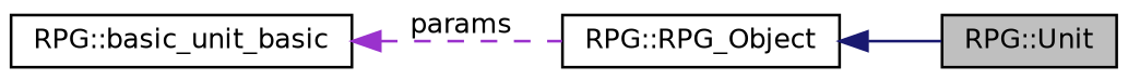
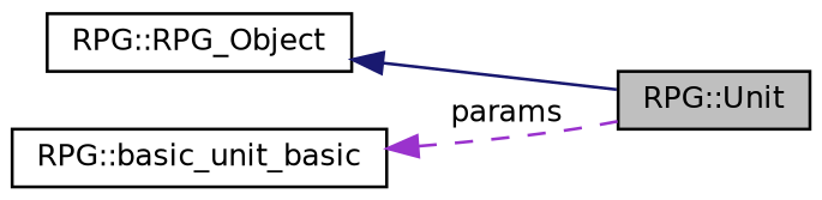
  digraph {
    rankdir=LR
    node [color=black fillcolor=white fontname=Helvetica fontsize=10 shape=record style=filled]
    edge [dir=back fontname=Helvetica fontsize=10 labelfontname=Helvetica labelfontsize=10]
    n1 [fillcolor=grey75 fontcolor=black height=0.2 label="RPG::Unit" width=0.4]
    n2 [height=0.2 label="RPG::RPG_Object" width=0.4]
    n3 [height=0.2 label="RPG::basic_unit_basic" width=0.4]
    n2 -> n1 [color=midnightblue style=solid]
-   n3 -> n2 [color=darkorchid3 label=" params" style=dashed]
+   n3 -> n1 [color=darkorchid3 label=" params" style=dashed]
  }
